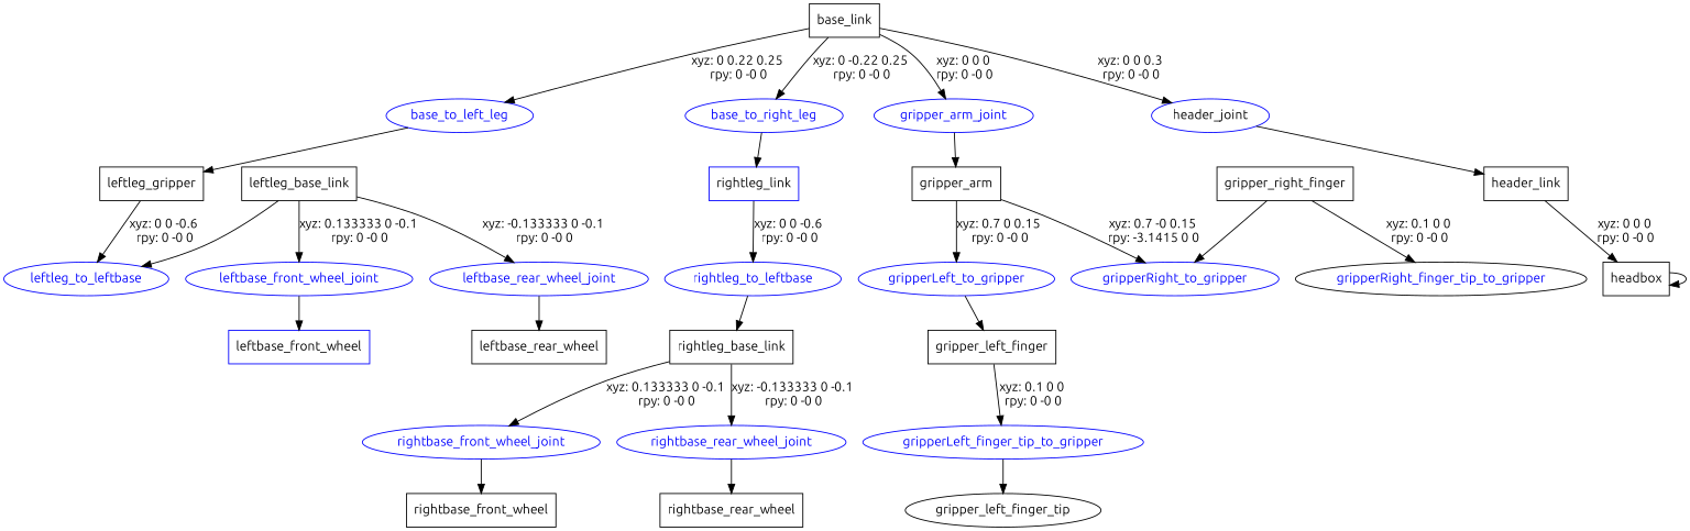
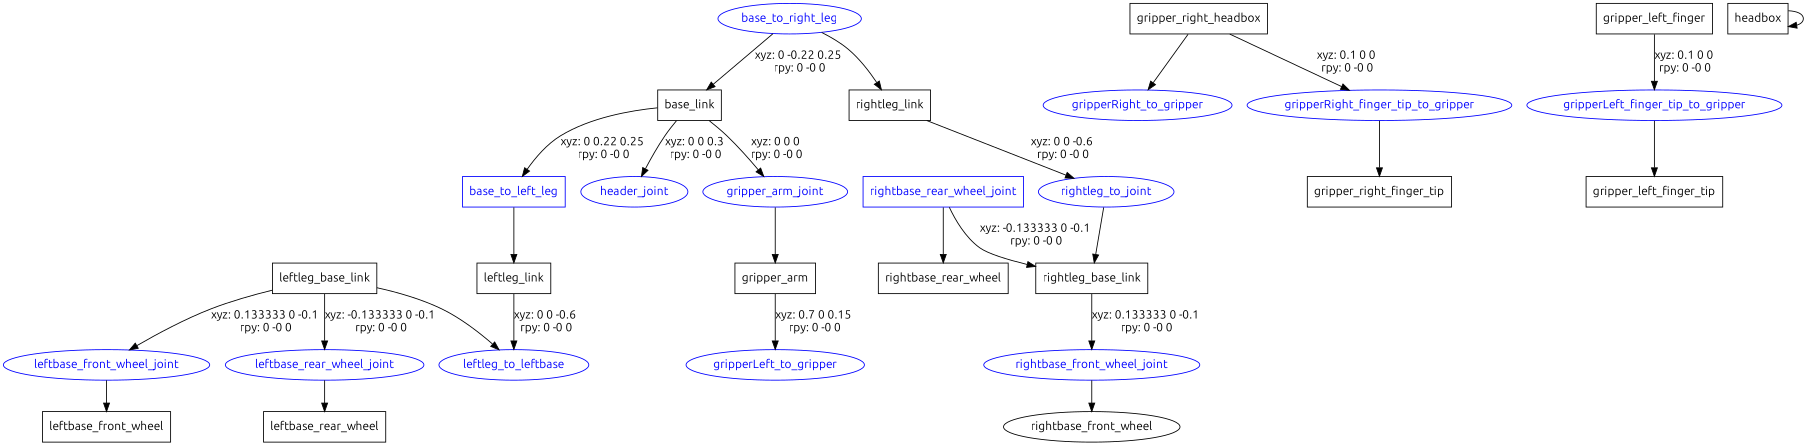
  digraph {
    fontname=Ubuntu
    node [fontname=Ubuntu shape=box]
    edge [fontname=Ubuntu]
    n1 [label=base_link]
-   base_to_left_leg [color=blue fontcolor=blue shape=ellipse]
+   base_to_left_leg [color=blue fontcolor=blue]
    base_to_right_leg [color=blue fontcolor=blue shape=ellipse]
    gripper_arm_joint [color=blue fontcolor=blue shape=ellipse]
-   header_joint [color=blue fontcolor=black shape=ellipse]
-   n6 [label=leftleg_gripper]
-   n7 [label=rightleg_link color=blue]
+   header_joint [color=blue fontcolor=blue shape=ellipse]
+   n6 [label=leftleg_link]
+   n7 [label=rightleg_link]
    n8 [label=gripper_arm]
-   n9 [label=header_link]
    leftleg_to_leftbase [color=blue fontcolor=blue shape=ellipse]
    n11 [label=leftleg_base_link]
    leftbase_front_wheel_joint [color=blue fontcolor=blue shape=ellipse]
    leftbase_rear_wheel_joint [color=blue fontcolor=blue shape=ellipse]
-   n14 [label=leftbase_front_wheel color=blue]
+   n14 [label=leftbase_front_wheel]
    n15 [label=leftbase_rear_wheel]
-   rightleg_to_leftbase [color=blue fontcolor=blue shape=ellipse]
+   rightleg_to_leftbase [color=blue fontcolor=blue shape=ellipse label=rightleg_to_joint]
    n17 [label=rightleg_base_link]
    rightbase_front_wheel_joint [color=blue fontcolor=blue shape=ellipse]
-   rightbase_rear_wheel_joint [color=blue fontcolor=blue shape=ellipse]
-   n20 [label=rightbase_front_wheel]
+   rightbase_rear_wheel_joint [color=blue fontcolor=blue]
+   n20 [label=rightbase_front_wheel shape=ellipse]
    n21 [label=rightbase_rear_wheel]
    gripperLeft_to_gripper [color=blue fontcolor=blue shape=ellipse]
    gripperRight_to_gripper [color=blue fontcolor=blue shape=ellipse]
    n24 [label=gripper_left_finger]
    gripperLeft_finger_tip_to_gripper [color=blue fontcolor=blue shape=ellipse]
-   n26 [label=gripper_left_finger_tip shape=ellipse]
-   n27 [label=gripper_right_finger]
-   gripperRight_finger_tip_to_gripper [color=black fontcolor=blue shape=ellipse]
+   n26 [label=gripper_left_finger_tip]
+   n27 [label=gripper_right_headbox]
+   gripperRight_finger_tip_to_gripper [color=blue fontcolor=blue shape=ellipse]
+   n29 [label=gripper_right_finger_tip]
    n30 [label=headbox]
    n1 -> base_to_left_leg [label="xyz: 0 0.22 0.25 \nrpy: 0 -0 0"]
-   n1 -> base_to_right_leg [label="xyz: 0 -0.22 0.25 \nrpy: 0 -0 0"]
+   base_to_right_leg -> n1 [label="xyz: 0 -0.22 0.25 \nrpy: 0 -0 0"]
    n1 -> gripper_arm_joint [label="xyz: 0 0 0 \nrpy: 0 -0 0"]
    n1 -> header_joint [label="xyz: 0 0 0.3 \nrpy: 0 -0 0"]
    base_to_left_leg -> n6
    base_to_right_leg -> n7
    gripper_arm_joint -> n8
-   header_joint -> n9
    n6 -> leftleg_to_leftbase [label="xyz: 0 0 -0.6 \nrpy: 0 -0 0"]
    n7 -> rightleg_to_leftbase [label="xyz: 0 0 -0.6 \nrpy: 0 -0 0"]
    n8 -> gripperLeft_to_gripper [label="xyz: 0.7 0 0.15 \nrpy: 0 -0 0"]
-   n8 -> gripperRight_to_gripper [label="xyz: 0.7 -0 0.15 \nrpy: -3.1415 0 0"]
-   n9 -> n30 [label="xyz: 0 0 0 \nrpy: 0 -0 0"]
    n11 -> leftleg_to_leftbase
    n11 -> leftbase_front_wheel_joint [label="xyz: 0.133333 0 -0.1 \nrpy: 0 -0 0"]
    n11 -> leftbase_rear_wheel_joint [label="xyz: -0.133333 0 -0.1 \nrpy: 0 -0 0"]
    leftbase_front_wheel_joint -> n14
    leftbase_rear_wheel_joint -> n15
    rightleg_to_leftbase -> n17
    n17 -> rightbase_front_wheel_joint [label="xyz: 0.133333 0 -0.1 \nrpy: 0 -0 0"]
-   n17 -> rightbase_rear_wheel_joint [label="xyz: -0.133333 0 -0.1 \nrpy: 0 -0 0"]
+   rightbase_rear_wheel_joint -> n17 [label="xyz: -0.133333 0 -0.1 \nrpy: 0 -0 0"]
    rightbase_front_wheel_joint -> n20
    rightbase_rear_wheel_joint -> n21
-   gripperLeft_to_gripper -> n24
    n24 -> gripperLeft_finger_tip_to_gripper [label="xyz: 0.1 0 0 \nrpy: 0 -0 0"]
    gripperLeft_finger_tip_to_gripper -> n26
    n27 -> gripperRight_to_gripper
    n27 -> gripperRight_finger_tip_to_gripper [label="xyz: 0.1 0 0 \nrpy: 0 -0 0"]
+   gripperRight_finger_tip_to_gripper -> n29
    n30 -> n30
  }
